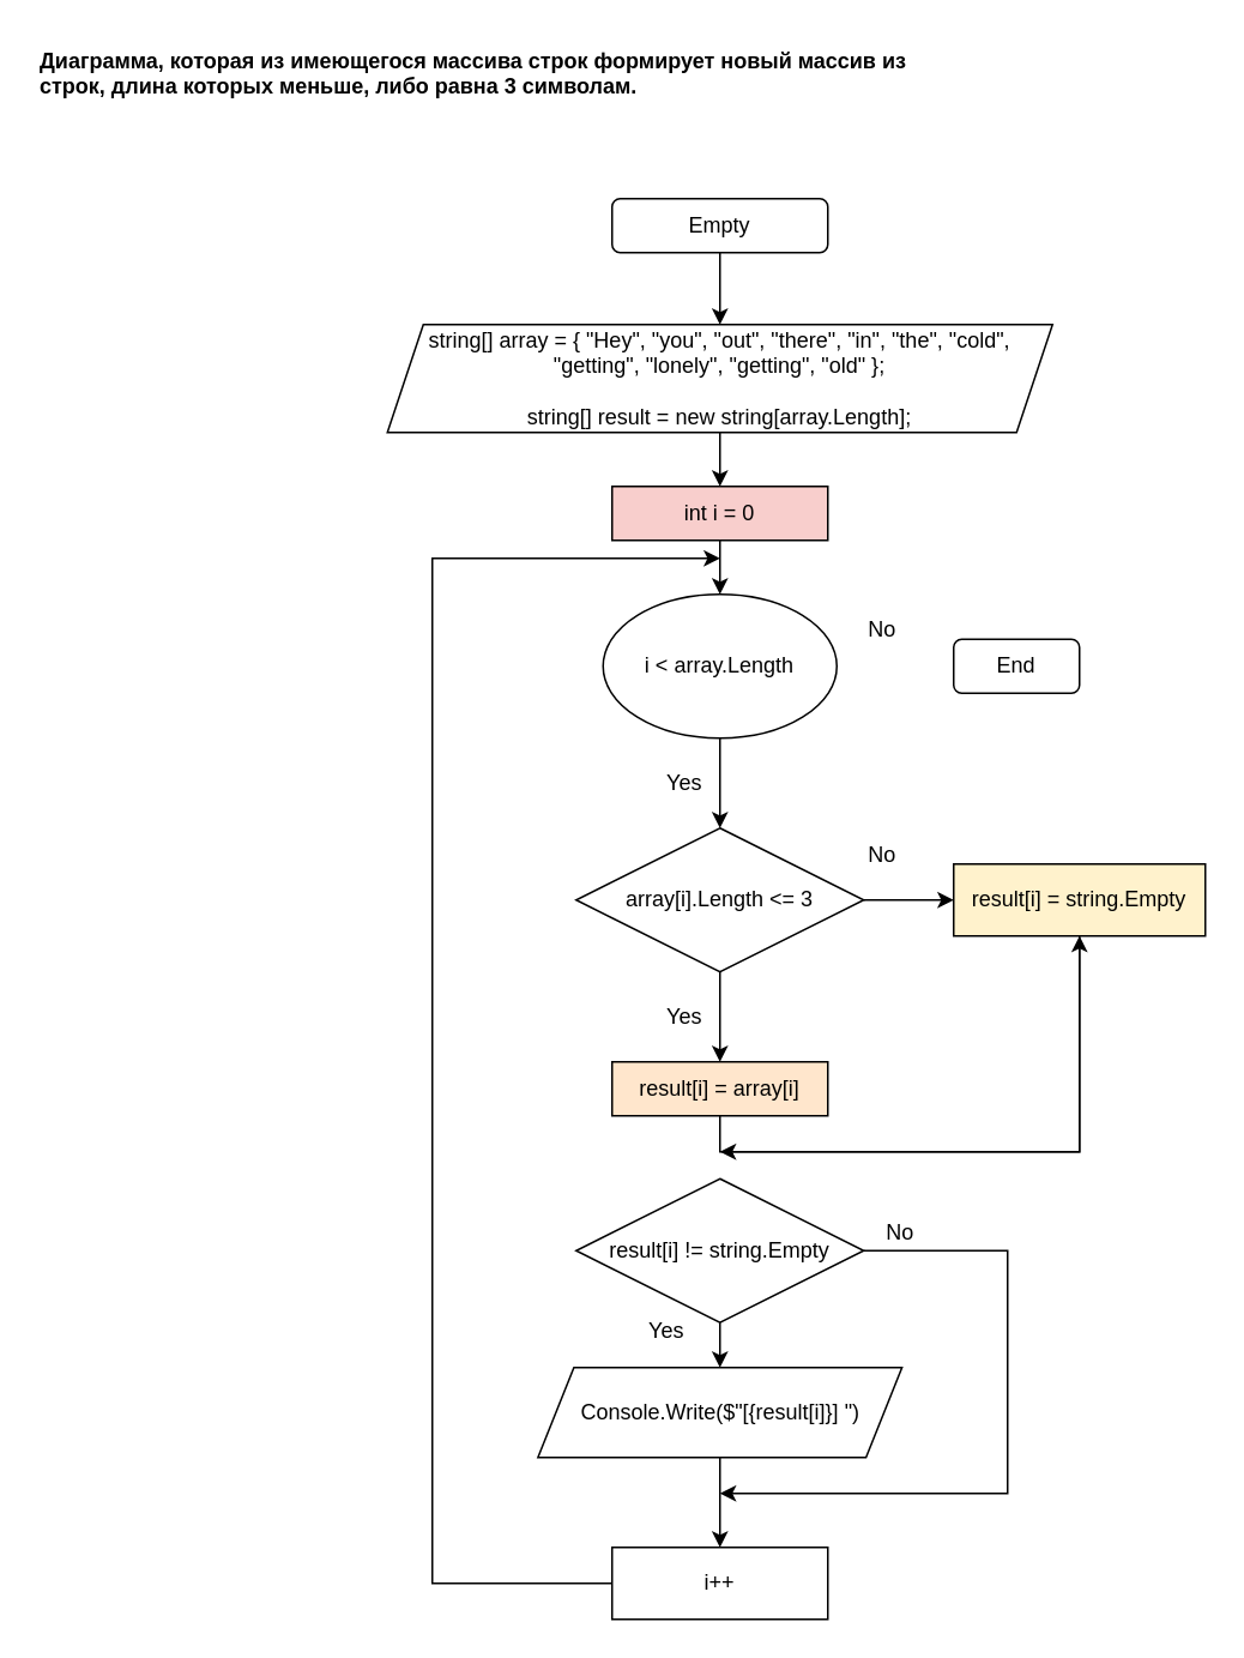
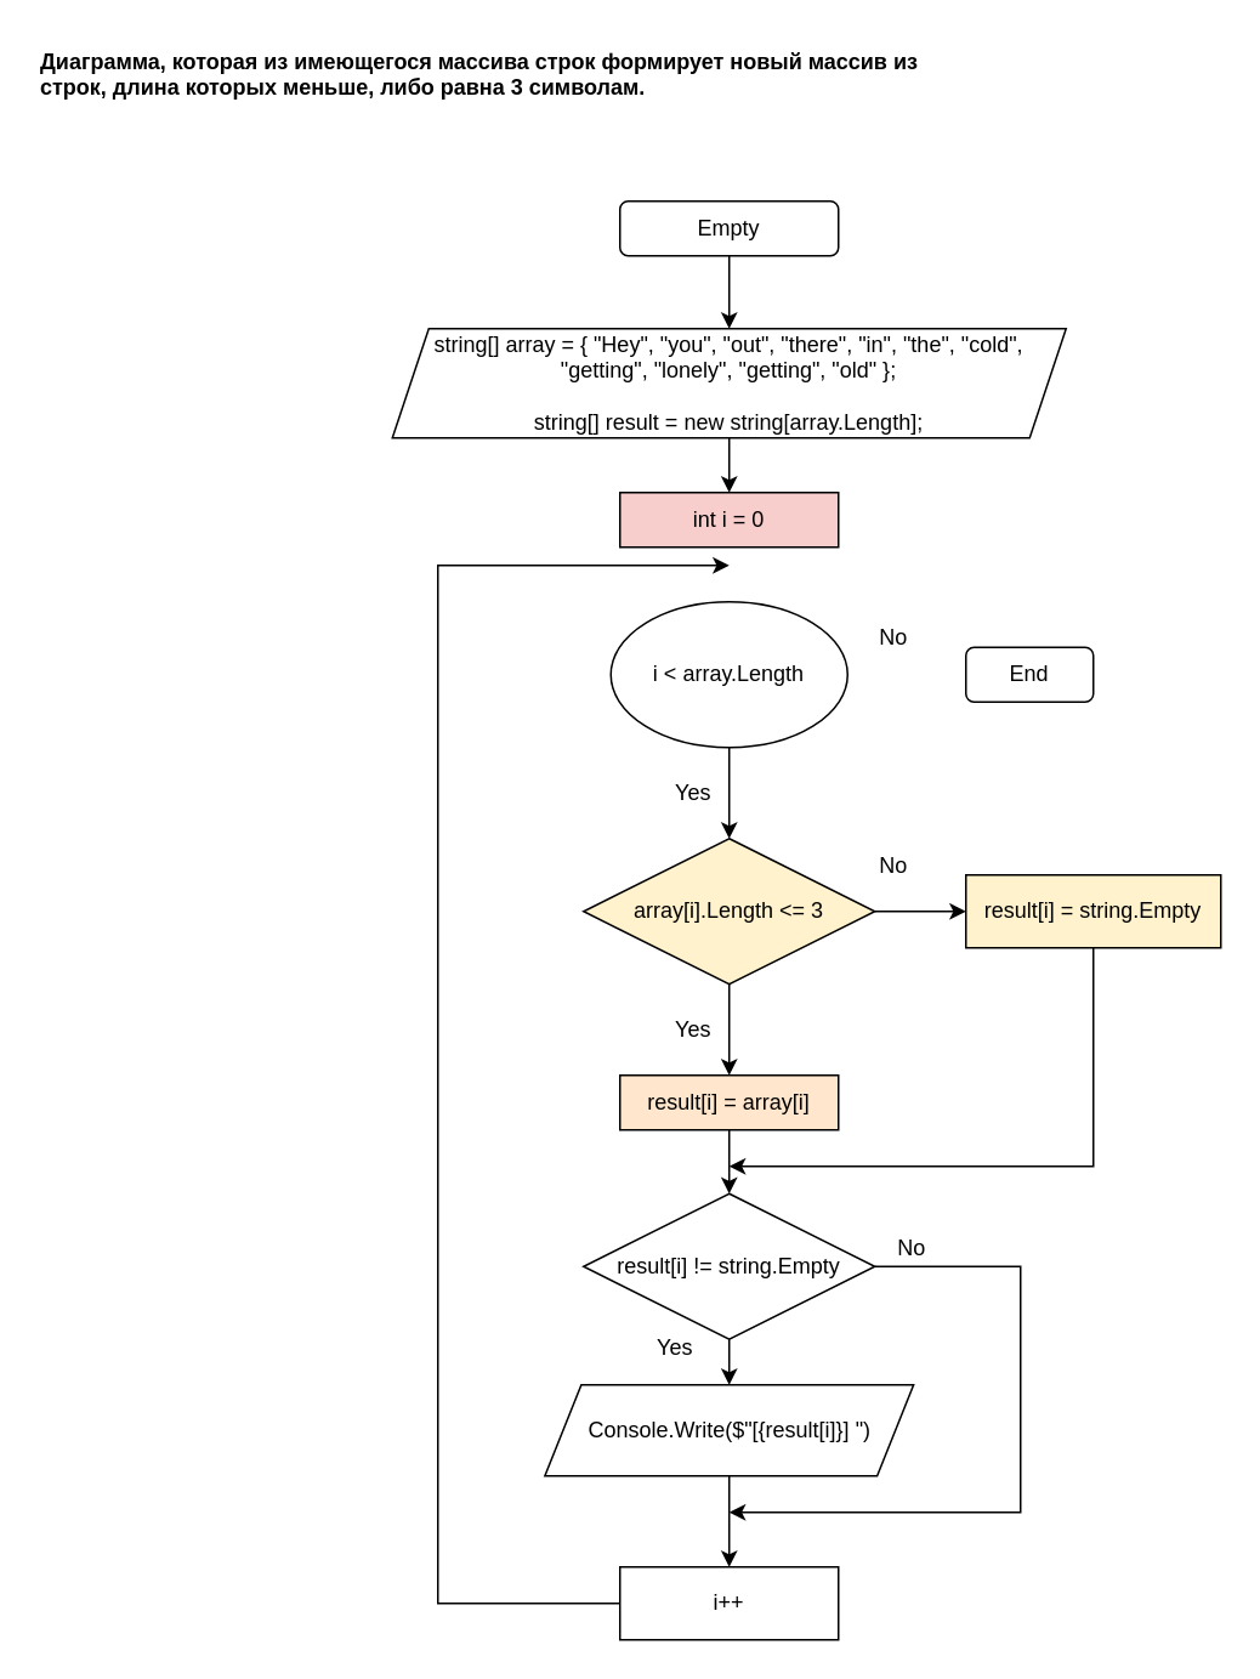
  <mxCell id="0" />
  <mxCell id="1" parent="0" />
  <mxCell id="2" style="edgeStyle=orthogonalEdgeStyle;rounded=0;orthogonalLoop=1;jettySize=auto;html=1;exitX=0.5;exitY=1;exitDx=0;exitDy=0;entryX=0.5;entryY=0;entryDx=0;entryDy=0;" edge="1" parent="1" source="3" target="5"><mxGeometry relative="1" as="geometry" /></mxCell>
  <mxCell id="3" value="Empty" style="rounded=1;whiteSpace=wrap;html=1;" vertex="1" parent="1"><mxGeometry x="340" y="110" width="120" height="30" as="geometry" /></mxCell>
  <mxCell id="4" style="edgeStyle=orthogonalEdgeStyle;rounded=0;orthogonalLoop=1;jettySize=auto;html=1;exitX=0.5;exitY=1;exitDx=0;exitDy=0;entryX=0.5;entryY=0;entryDx=0;entryDy=0;" edge="1" parent="1" source="5" target="7"><mxGeometry relative="1" as="geometry" /></mxCell>
  <mxCell id="5" value="string[] array = { &quot;Hey&quot;, &quot;you&quot;, &quot;out&quot;, &quot;there&quot;, &quot;in&quot;, &quot;the&quot;, &quot;cold&quot;, &quot;getting&quot;, &quot;lonely&quot;, &quot;getting&quot;, &quot;old&quot; };&lt;br&gt;&lt;br&gt;string[] result = new string[array.Length];" style="shape=parallelogram;perimeter=parallelogramPerimeter;whiteSpace=wrap;html=1;fixedSize=1;" vertex="1" parent="1"><mxGeometry x="215" y="180" width="370" height="60" as="geometry" /></mxCell>
- <mxCell id="6" style="edgeStyle=orthogonalEdgeStyle;rounded=0;orthogonalLoop=1;jettySize=auto;html=1;exitX=0.5;exitY=1;exitDx=0;exitDy=0;entryX=0.5;entryY=0;entryDx=0;entryDy=0;" edge="1" parent="1" source="7" target="9"><mxGeometry relative="1" as="geometry" /></mxCell>
  <mxCell id="7" value="int i = 0" style="rounded=0;whiteSpace=wrap;html=1;fillColor=#f8cecc;" vertex="1" parent="1"><mxGeometry x="340" y="270" width="120" height="30" as="geometry" /></mxCell>
  <mxCell id="8" style="edgeStyle=orthogonalEdgeStyle;rounded=0;orthogonalLoop=1;jettySize=auto;html=1;exitX=0.5;exitY=1;exitDx=0;exitDy=0;entryX=0.5;entryY=0;entryDx=0;entryDy=0;" edge="1" parent="1" source="9" target="12"><mxGeometry relative="1" as="geometry" /></mxCell>
  <mxCell id="9" value="i &amp;lt; array.Length" style="ellipse;whiteSpace=wrap;html=1;" vertex="1" parent="1"><mxGeometry x="335" y="330" width="130" height="80" as="geometry" /></mxCell>
  <mxCell id="10" style="edgeStyle=orthogonalEdgeStyle;rounded=0;orthogonalLoop=1;jettySize=auto;html=1;exitX=0.5;exitY=1;exitDx=0;exitDy=0;entryX=0.5;entryY=0;entryDx=0;entryDy=0;" edge="1" parent="1" source="12" target="15"><mxGeometry relative="1" as="geometry" /></mxCell>
  <mxCell id="11" style="edgeStyle=orthogonalEdgeStyle;rounded=0;orthogonalLoop=1;jettySize=auto;html=1;exitX=1;exitY=0.5;exitDx=0;exitDy=0;" edge="1" parent="1" source="12" target="18"><mxGeometry relative="1" as="geometry" /></mxCell>
- <mxCell id="12" value="array[i].Length &amp;lt;= 3" style="rhombus;whiteSpace=wrap;html=1;" vertex="1" parent="1"><mxGeometry x="320" y="460" width="160" height="80" as="geometry" /></mxCell>
+ <mxCell id="12" value="array[i].Length &amp;lt;= 3" style="rhombus;whiteSpace=wrap;html=1;fillColor=#fff2cc;" vertex="1" parent="1"><mxGeometry x="320" y="460" width="160" height="80" as="geometry" /></mxCell>
  <mxCell id="13" value="Yes" style="text;html=1;align=center;verticalAlign=middle;resizable=0;points=[];autosize=1;strokeColor=none;fillColor=none;" vertex="1" parent="1"><mxGeometry x="360" y="420" width="40" height="30" as="geometry" /></mxCell>
- <mxCell id="14" style="edgeStyle=orthogonalEdgeStyle;rounded=0;orthogonalLoop=1;jettySize=auto;html=1;exitX=0.5;exitY=1;exitDx=0;exitDy=0;" edge="1" parent="1" source="15" target="18"><mxGeometry relative="1" as="geometry" /></mxCell>
+ <mxCell id="14" style="edgeStyle=orthogonalEdgeStyle;rounded=0;orthogonalLoop=1;jettySize=auto;html=1;exitX=0.5;exitY=1;exitDx=0;exitDy=0;entryX=0.5;entryY=0;entryDx=0;entryDy=0;" edge="1" parent="1" source="15" target="22"><mxGeometry relative="1" as="geometry" /></mxCell>
  <mxCell id="15" value="result[i] = array[i]" style="rounded=0;whiteSpace=wrap;html=1;fillColor=#ffe6cc;" vertex="1" parent="1"><mxGeometry x="340" y="590" width="120" height="30" as="geometry" /></mxCell>
  <mxCell id="16" value="Yes" style="text;html=1;align=center;verticalAlign=middle;resizable=0;points=[];autosize=1;strokeColor=none;fillColor=none;" vertex="1" parent="1"><mxGeometry x="360" y="550" width="40" height="30" as="geometry" /></mxCell>
  <mxCell id="17" style="edgeStyle=orthogonalEdgeStyle;rounded=0;orthogonalLoop=1;jettySize=auto;html=1;exitX=0.5;exitY=1;exitDx=0;exitDy=0;" edge="1" parent="1" source="18"><mxGeometry relative="1" as="geometry"><mxPoint x="400" y="640" as="targetPoint" /><Array as="points"><mxPoint x="600" y="640" /></Array></mxGeometry></mxCell>
  <mxCell id="18" value="result[i] = string.Empty" style="rounded=0;whiteSpace=wrap;html=1;fillColor=#fff2cc;" vertex="1" parent="1"><mxGeometry x="530" y="480" width="140" height="40" as="geometry" /></mxCell>
  <mxCell id="19" value="No" style="text;html=1;align=center;verticalAlign=middle;resizable=0;points=[];autosize=1;strokeColor=none;fillColor=none;" vertex="1" parent="1"><mxGeometry x="470" y="460" width="40" height="30" as="geometry" /></mxCell>
  <mxCell id="20" style="edgeStyle=orthogonalEdgeStyle;rounded=0;orthogonalLoop=1;jettySize=auto;html=1;exitX=0.5;exitY=1;exitDx=0;exitDy=0;entryX=0.5;entryY=0;entryDx=0;entryDy=0;" edge="1" parent="1" source="22" target="24"><mxGeometry relative="1" as="geometry" /></mxCell>
  <mxCell id="21" style="edgeStyle=orthogonalEdgeStyle;rounded=0;orthogonalLoop=1;jettySize=auto;html=1;exitX=1;exitY=0.5;exitDx=0;exitDy=0;" edge="1" parent="1" source="22"><mxGeometry relative="1" as="geometry"><mxPoint x="400" y="830" as="targetPoint" /><Array as="points"><mxPoint x="560" y="695" /><mxPoint x="560" y="830" /></Array></mxGeometry></mxCell>
  <mxCell id="22" value="result[i] != string.Empty" style="rhombus;whiteSpace=wrap;html=1;" vertex="1" parent="1"><mxGeometry x="320" y="655" width="160" height="80" as="geometry" /></mxCell>
  <mxCell id="23" style="edgeStyle=orthogonalEdgeStyle;rounded=0;orthogonalLoop=1;jettySize=auto;html=1;exitX=0.5;exitY=1;exitDx=0;exitDy=0;entryX=0.5;entryY=0;entryDx=0;entryDy=0;" edge="1" parent="1" source="24" target="29"><mxGeometry relative="1" as="geometry" /></mxCell>
  <mxCell id="24" value="Console.Write($&quot;[{result[i]}] &quot;)" style="shape=parallelogram;perimeter=parallelogramPerimeter;whiteSpace=wrap;html=1;fixedSize=1;" vertex="1" parent="1"><mxGeometry x="298.75" y="760" width="202.5" height="50" as="geometry" /></mxCell>
  <mxCell id="25" value="End" style="rounded=1;whiteSpace=wrap;html=1;" vertex="1" parent="1"><mxGeometry x="530" y="355" width="70" height="30" as="geometry" /></mxCell>
  <mxCell id="26" value="No" style="text;html=1;align=center;verticalAlign=middle;resizable=0;points=[];autosize=1;strokeColor=none;fillColor=none;" vertex="1" parent="1"><mxGeometry x="470" y="335" width="40" height="30" as="geometry" /></mxCell>
  <mxCell id="27" value="Yes" style="text;html=1;align=center;verticalAlign=middle;resizable=0;points=[];autosize=1;strokeColor=none;fillColor=none;" vertex="1" parent="1"><mxGeometry x="350" y="725" width="40" height="30" as="geometry" /></mxCell>
  <mxCell id="28" style="edgeStyle=orthogonalEdgeStyle;rounded=0;orthogonalLoop=1;jettySize=auto;html=1;exitX=0;exitY=0.5;exitDx=0;exitDy=0;" edge="1" parent="1" source="29"><mxGeometry relative="1" as="geometry"><mxPoint x="400" y="310" as="targetPoint" /><Array as="points"><mxPoint x="240" y="880" /><mxPoint x="240" y="310" /></Array></mxGeometry></mxCell>
  <mxCell id="29" value="i++" style="rounded=0;whiteSpace=wrap;html=1;" vertex="1" parent="1"><mxGeometry x="340" y="860" width="120" height="40" as="geometry" /></mxCell>
  <mxCell id="30" value="No" style="text;html=1;align=center;verticalAlign=middle;resizable=0;points=[];autosize=1;strokeColor=none;fillColor=none;" vertex="1" parent="1"><mxGeometry x="480" y="670" width="40" height="30" as="geometry" /></mxCell>
  <mxCell id="31" value="Диаграмма, которая из имеющегося массива строк формирует новый массив из&lt;br&gt;строк, длина которых меньше, либо равна 3 символам." style="text;whiteSpace=wrap;html=1;fontStyle=1" vertex="1" parent="1"><mxGeometry x="20" y="20" width="500" height="50" as="geometry" /></mxCell>
